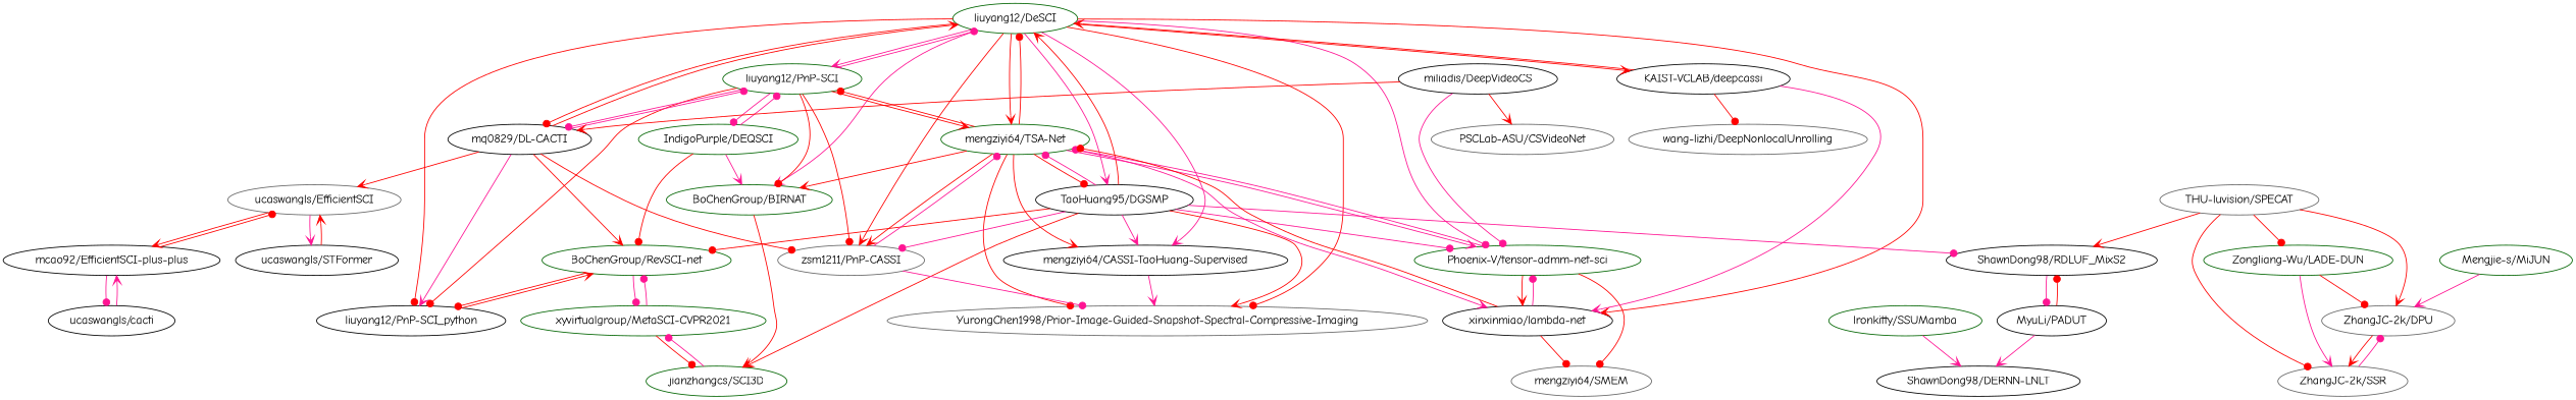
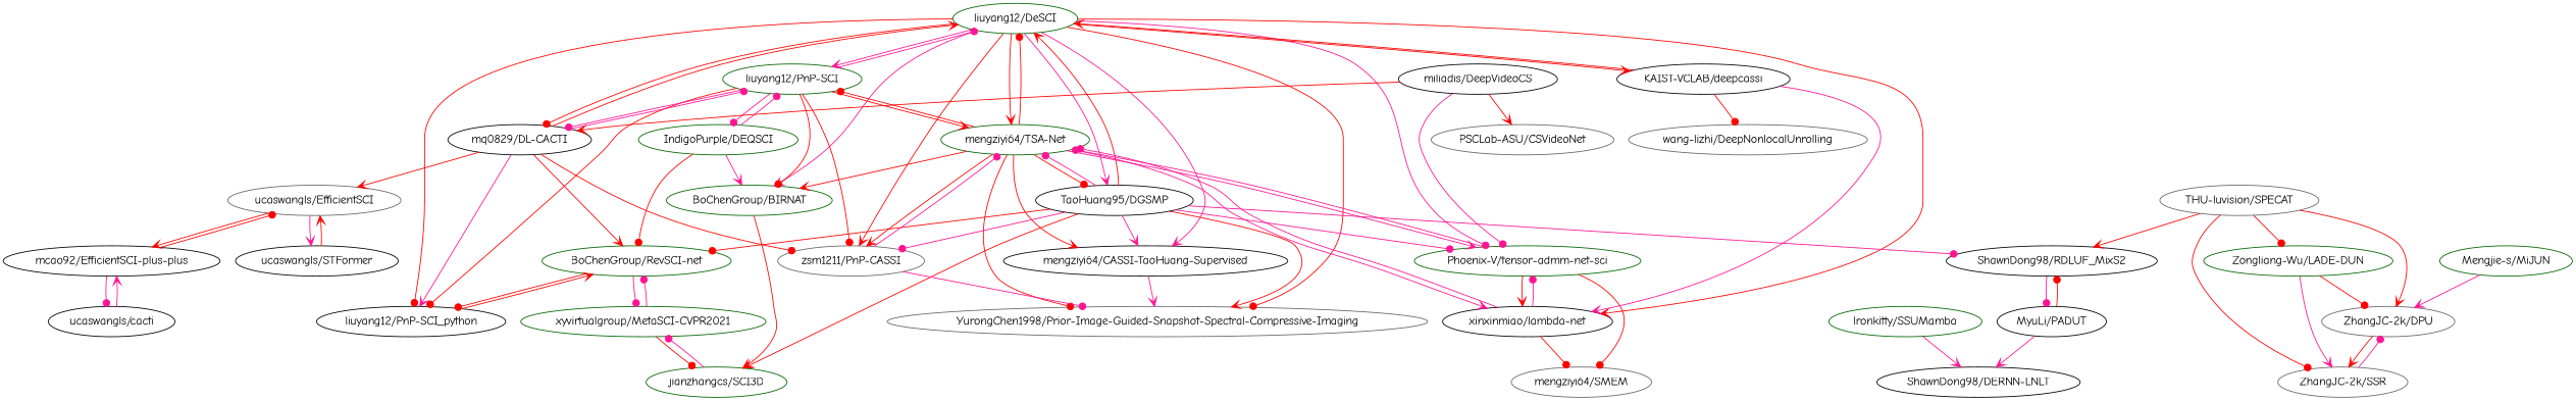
  digraph {
    fontname="Comic Neue"
    node [color=black fontname="Comic Neue"]
    edge [arrowhead=dot color=red fontname="Comic Neue"]
    "liuyang12/DeSCI" [color=darkgreen l="3.828,44.065"]
    "liuyang12/PnP-SCI" [color=darkgreen l="3.841,44.074"]
    "mengziyi64/TSA-Net" [color=darkgreen l="3.821,44.058"]
    "TaoHuang95/DGSMP" [l="3.838,44.054"]
    "zsm1211/PnP-CASSI" [color=gray40 l="3.826,44.074"]
    "liuyang12/PnP-SCI_python" [l="3.86,44.077"]
    "Phoenix-V/tensor-admm-net-sci" [color=darkgreen l="3.816,44.044"]
    "mq0829/DL-CACTI" [l="3.853,44.057"]
    "xinxinmiao/lambda-net" [l="3.802,44.054"]
    "BoChenGroup/BIRNAT" [color=darkgreen l="3.851,44.068"]
    "YurongChen1998/Prior-Image-Guided-Snapshot-Spectral-Compressive-Imaging" [color=gray40 l="3.81,44.063"]
    "KAIST-VCLAB/deepcassi" [l="3.793,44.07"]
    n13 [l="3.811,44.073" label="mengziyi64/CASSI-TaoHuang-Supervised"]
    "IndigoPurple/DEQSCI" [color=darkgreen l="3.847,44.089"]
    "BoChenGroup/RevSCI-net" [color=darkgreen l="3.867,44.067"]
    "jianzhangcs/SCI3D" [color=darkgreen l="3.871,44.058"]
    "ShawnDong98/RDLUF_MixS2" [l="3.874,44.03"]
    "mengziyi64/SMEM" [color=gray40 l="3.79,44.04"]
    "ucaswangls/EfficientSCI" [color=gray40 l="3.889,44.035"]
    "wang-lizhi/DeepNonlocalUnrolling" [color=gray40 l="3.77,44.077"]
    "xyvirtualgroup/MetaSCI-CVPR2021" [color=darkgreen l="3.885,44.067"]
    "MyuLi/PADUT" [l="3.871,44.011"]
    "ucaswangls/STFormer" [l="3.892,44.021"]
    "mcao92/EfficientSCI-plus-plus" [l="3.908,44.023"]
    "miliadis/DeepVideoCS" [l="3.833,44.03"]
    "PSCLab-ASU/CSVideoNet" [color=gray40 l="3.82,44.013"]
    "ucaswangls/cacti" [l="3.919,44.011"]
    "ShawnDong98/DERNN-LNLT" [l="3.871,43.99"]
    "ZhangJC-2k/DPU" [color=gray40 l="3.953,44.038"]
    "ZhangJC-2k/SSR" [color=gray40 l="3.942,44.031"]
    "THU-luvision/SPECAT" [color=gray40 l="3.922,44.036"]
    "Zongliang-Wu/LADE-DUN" [color=darkgreen l="3.94,44.046"]
    "lronkitty/SSUMamba" [color=darkgreen l="3.871,43.973"]
    "Mengjie-s/MiJUN" [color=darkgreen l="3.976,44.038"]
    "liuyang12/DeSCI" -> "liuyang12/PnP-SCI" [arrowhead=vee color=deeppink]
    "liuyang12/DeSCI" -> "mengziyi64/TSA-Net" [arrowhead=vee]
    "liuyang12/DeSCI" -> "TaoHuang95/DGSMP" [arrowhead=vee color=deeppink]
    "liuyang12/DeSCI" -> "zsm1211/PnP-CASSI" [arrowhead=vee]
    "liuyang12/DeSCI" -> "liuyang12/PnP-SCI_python"
    "liuyang12/DeSCI" -> "Phoenix-V/tensor-admm-net-sci" [color=deeppink]
    "liuyang12/DeSCI" -> "mq0829/DL-CACTI"
    "liuyang12/DeSCI" -> "xinxinmiao/lambda-net" [arrowhead=vee]
    "liuyang12/DeSCI" -> "BoChenGroup/BIRNAT" [arrowhead=vee color=deeppink]
    "liuyang12/DeSCI" -> "YurongChen1998/Prior-Image-Guided-Snapshot-Spectral-Compressive-Imaging"
    "liuyang12/DeSCI" -> "KAIST-VCLAB/deepcassi" [arrowhead=vee]
    "liuyang12/DeSCI" -> n13 [arrowhead=vee color=deeppink]
    "liuyang12/PnP-SCI" -> "liuyang12/DeSCI" [color=deeppink]
    "liuyang12/PnP-SCI" -> "mengziyi64/TSA-Net" [arrowhead=vee]
    "liuyang12/PnP-SCI" -> "zsm1211/PnP-CASSI"
    "liuyang12/PnP-SCI" -> "liuyang12/PnP-SCI_python"
    "liuyang12/PnP-SCI" -> "mq0829/DL-CACTI" [color=deeppink]
    "liuyang12/PnP-SCI" -> "BoChenGroup/BIRNAT"
    "liuyang12/PnP-SCI" -> "IndigoPurple/DEQSCI" [color=deeppink]
    "mengziyi64/TSA-Net" -> "liuyang12/DeSCI"
    "mengziyi64/TSA-Net" -> "liuyang12/PnP-SCI"
    "mengziyi64/TSA-Net" -> "TaoHuang95/DGSMP"
    "mengziyi64/TSA-Net" -> "zsm1211/PnP-CASSI" [arrowhead=vee]
    "mengziyi64/TSA-Net" -> "Phoenix-V/tensor-admm-net-sci" [arrowhead=vee color=deeppink]
    "mengziyi64/TSA-Net" -> "xinxinmiao/lambda-net" [arrowhead=vee color=deeppink]
    "mengziyi64/TSA-Net" -> "BoChenGroup/BIRNAT" [arrowhead=vee]
    "mengziyi64/TSA-Net" -> "YurongChen1998/Prior-Image-Guided-Snapshot-Spectral-Compressive-Imaging"
    "mengziyi64/TSA-Net" -> n13 [arrowhead=vee]
    "TaoHuang95/DGSMP" -> "liuyang12/DeSCI" [arrowhead=vee]
    "TaoHuang95/DGSMP" -> "mengziyi64/TSA-Net" [color=deeppink]
    "TaoHuang95/DGSMP" -> "zsm1211/PnP-CASSI" [color=deeppink]
    "TaoHuang95/DGSMP" -> "Phoenix-V/tensor-admm-net-sci" [color=deeppink]
    "TaoHuang95/DGSMP" -> "YurongChen1998/Prior-Image-Guided-Snapshot-Spectral-Compressive-Imaging" [arrowhead=vee]
    "TaoHuang95/DGSMP" -> n13 [arrowhead=vee color=deeppink]
    "TaoHuang95/DGSMP" -> "BoChenGroup/RevSCI-net"
    "TaoHuang95/DGSMP" -> "jianzhangcs/SCI3D" [arrowhead=vee]
    "TaoHuang95/DGSMP" -> "ShawnDong98/RDLUF_MixS2" [color=deeppink]
    "zsm1211/PnP-CASSI" -> "mengziyi64/TSA-Net" [color=deeppink]
    "zsm1211/PnP-CASSI" -> "YurongChen1998/Prior-Image-Guided-Snapshot-Spectral-Compressive-Imaging" [color=deeppink]
    "liuyang12/PnP-SCI_python" -> "BoChenGroup/RevSCI-net" [arrowhead=vee]
    "Phoenix-V/tensor-admm-net-sci" -> "mengziyi64/TSA-Net" [color=deeppink]
    "Phoenix-V/tensor-admm-net-sci" -> "xinxinmiao/lambda-net" [arrowhead=vee]
    "Phoenix-V/tensor-admm-net-sci" -> "mengziyi64/SMEM"
    "mq0829/DL-CACTI" -> "liuyang12/DeSCI" [arrowhead=vee]
    "mq0829/DL-CACTI" -> "liuyang12/PnP-SCI" [color=deeppink]
    "mq0829/DL-CACTI" -> "zsm1211/PnP-CASSI"
    "mq0829/DL-CACTI" -> "liuyang12/PnP-SCI_python" [arrowhead=vee color=deeppink]
    "mq0829/DL-CACTI" -> "BoChenGroup/RevSCI-net" [arrowhead=vee]
    "mq0829/DL-CACTI" -> "ucaswangls/EfficientSCI" [arrowhead=vee]
-   "xinxinmiao/lambda-net" -> "mengziyi64/TSA-Net"
+   "xinxinmiao/lambda-net" -> "mengziyi64/TSA-Net" [color=deeppink]
    "xinxinmiao/lambda-net" -> "Phoenix-V/tensor-admm-net-sci" [color=deeppink]
    "xinxinmiao/lambda-net" -> "mengziyi64/SMEM"
    "BoChenGroup/BIRNAT" -> "jianzhangcs/SCI3D" [arrowhead=vee]
    "KAIST-VCLAB/deepcassi" -> "liuyang12/DeSCI" [arrowhead=vee]
    "KAIST-VCLAB/deepcassi" -> "xinxinmiao/lambda-net" [arrowhead=vee color=deeppink]
    "KAIST-VCLAB/deepcassi" -> "wang-lizhi/DeepNonlocalUnrolling"
    n13 -> "YurongChen1998/Prior-Image-Guided-Snapshot-Spectral-Compressive-Imaging" [arrowhead=vee color=deeppink]
    "IndigoPurple/DEQSCI" -> "liuyang12/PnP-SCI" [color=deeppink]
    "IndigoPurple/DEQSCI" -> "BoChenGroup/BIRNAT" [arrowhead=vee color=deeppink]
    "IndigoPurple/DEQSCI" -> "BoChenGroup/RevSCI-net"
    "BoChenGroup/RevSCI-net" -> "liuyang12/PnP-SCI_python"
    "BoChenGroup/RevSCI-net" -> "xyvirtualgroup/MetaSCI-CVPR2021" [color=deeppink]
    "jianzhangcs/SCI3D" -> "xyvirtualgroup/MetaSCI-CVPR2021" [color=deeppink]
    "ShawnDong98/RDLUF_MixS2" -> "MyuLi/PADUT" [color=deeppink]
    "ucaswangls/EfficientSCI" -> "ucaswangls/STFormer" [arrowhead=vee color=deeppink]
    "ucaswangls/EfficientSCI" -> "mcao92/EfficientSCI-plus-plus" [arrowhead=vee]
    "xyvirtualgroup/MetaSCI-CVPR2021" -> "BoChenGroup/RevSCI-net" [color=deeppink]
    "xyvirtualgroup/MetaSCI-CVPR2021" -> "jianzhangcs/SCI3D"
    "MyuLi/PADUT" -> "ShawnDong98/RDLUF_MixS2"
    "MyuLi/PADUT" -> "ShawnDong98/DERNN-LNLT" [arrowhead=vee color=deeppink]
    "ucaswangls/STFormer" -> "ucaswangls/EfficientSCI" [arrowhead=vee]
    "mcao92/EfficientSCI-plus-plus" -> "ucaswangls/EfficientSCI"
    "mcao92/EfficientSCI-plus-plus" -> "ucaswangls/cacti" [color=deeppink]
    "miliadis/DeepVideoCS" -> "Phoenix-V/tensor-admm-net-sci" [color=deeppink]
    "miliadis/DeepVideoCS" -> "mq0829/DL-CACTI" [arrowhead=vee]
    "miliadis/DeepVideoCS" -> "PSCLab-ASU/CSVideoNet" [arrowhead=vee]
    "ucaswangls/cacti" -> "mcao92/EfficientSCI-plus-plus" [arrowhead=vee color=deeppink]
    "ZhangJC-2k/DPU" -> "ZhangJC-2k/SSR" [arrowhead=vee]
    "ZhangJC-2k/SSR" -> "ZhangJC-2k/DPU" [color=deeppink]
    "THU-luvision/SPECAT" -> "ShawnDong98/RDLUF_MixS2" [arrowhead=vee]
    "THU-luvision/SPECAT" -> "ZhangJC-2k/DPU" [arrowhead=vee]
    "THU-luvision/SPECAT" -> "ZhangJC-2k/SSR"
    "THU-luvision/SPECAT" -> "Zongliang-Wu/LADE-DUN"
    "Zongliang-Wu/LADE-DUN" -> "ZhangJC-2k/DPU"
    "Zongliang-Wu/LADE-DUN" -> "ZhangJC-2k/SSR" [arrowhead=vee color=deeppink]
    "lronkitty/SSUMamba" -> "ShawnDong98/DERNN-LNLT" [arrowhead=vee color=deeppink]
    "Mengjie-s/MiJUN" -> "ZhangJC-2k/DPU" [arrowhead=vee color=deeppink]
  }
